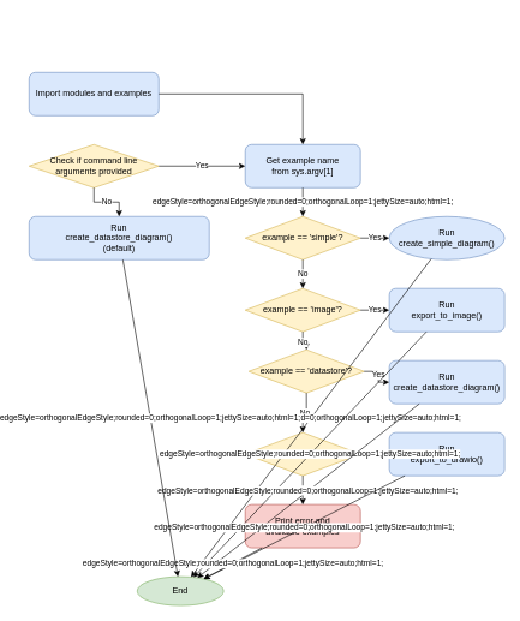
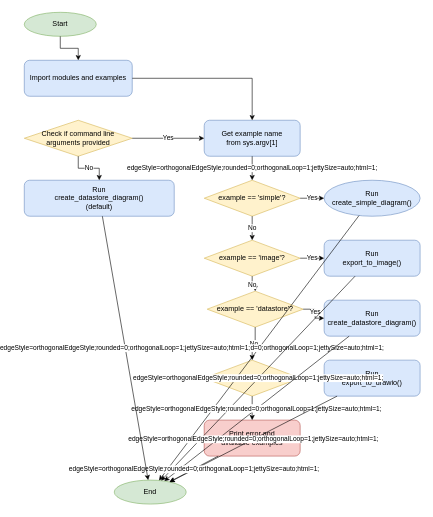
  <mxCell id="0" />
  <mxCell id="1" parent="0" />
+ <mxCell id="2" value="Start" style="ellipse;whiteSpace=wrap;html=1;fillColor=#d5e8d4;strokeColor=#82b366;" parent="1" vertex="1"><mxGeometry x="20" y="20" width="120" height="40" as="geometry" /></mxCell>
  <mxCell id="3" value="Import modules and examples" style="rounded=1;whiteSpace=wrap;html=1;fillColor=#dae8fc;strokeColor=#6c8ebf;" parent="1" vertex="1"><mxGeometry x="20" y="100" width="180" height="60" as="geometry" /></mxCell>
  <mxCell id="4" value="Check if command line&#10;arguments provided" style="rhombus;whiteSpace=wrap;html=1;fillColor=#fff2cc;strokeColor=#d6b656;" parent="1" vertex="1"><mxGeometry x="20" y="200" width="180" height="60" as="geometry" /></mxCell>
  <mxCell id="5" value="Get example name&#10;from sys.argv[1]" style="rounded=1;whiteSpace=wrap;html=1;fillColor=#dae8fc;strokeColor=#6c8ebf;" parent="1" vertex="1"><mxGeometry x="320" y="200" width="160" height="60" as="geometry" /></mxCell>
  <mxCell id="6" value="example == 'simple'?" style="rhombus;whiteSpace=wrap;html=1;fillColor=#fff2cc;strokeColor=#d6b656;" parent="1" vertex="1"><mxGeometry x="320" y="300" width="160" height="60" as="geometry" /></mxCell>
  <mxCell id="7" value="Run&#10;create_simple_diagram()" style="ellipse;whiteSpace=wrap;html=1;fillColor=#dae8fc;strokeColor=#6c8ebf;" parent="1" vertex="1"><mxGeometry x="520" y="300" width="160" height="60" as="geometry" /></mxCell>
  <mxCell id="8" value="example == 'image'?" style="rhombus;whiteSpace=wrap;html=1;fillColor=#fff2cc;strokeColor=#d6b656;" parent="1" vertex="1"><mxGeometry x="320" y="400" width="160" height="60" as="geometry" /></mxCell>
  <mxCell id="9" value="Run&#10;export_to_image()" style="rounded=1;whiteSpace=wrap;html=1;fillColor=#dae8fc;strokeColor=#6c8ebf;" parent="1" vertex="1"><mxGeometry x="520" y="400" width="160" height="60" as="geometry" /></mxCell>
  <mxCell id="10" value="example == 'datastore'?" style="rhombus;whiteSpace=wrap;html=1;fillColor=#fff2cc;strokeColor=#d6b656;" parent="1" vertex="1"><mxGeometry x="325" y="485" width="160" height="60" as="geometry" /></mxCell>
  <mxCell id="11" value="Run&#10;create_datastore_diagram()" style="rounded=1;whiteSpace=wrap;html=1;fillColor=#dae8fc;strokeColor=#6c8ebf;" parent="1" vertex="1"><mxGeometry x="520" y="500" width="160" height="60" as="geometry" /></mxCell>
  <mxCell id="12" value="example == 'drawio'?" style="rhombus;whiteSpace=wrap;html=1;fillColor=#fff2cc;strokeColor=#d6b656;" parent="1" vertex="1"><mxGeometry x="320" y="600" width="160" height="60" as="geometry" /></mxCell>
  <mxCell id="13" value="Run&#10;export_to_drawio()" style="rounded=1;whiteSpace=wrap;html=1;fillColor=#dae8fc;strokeColor=#6c8ebf;" parent="1" vertex="1"><mxGeometry x="520" y="600" width="160" height="60" as="geometry" /></mxCell>
  <mxCell id="14" value="Print error and&#10;available examples" style="rounded=1;whiteSpace=wrap;html=1;fillColor=#f8cecc;strokeColor=#b85450;" parent="1" vertex="1"><mxGeometry x="320" y="700" width="160" height="60" as="geometry" /></mxCell>
  <mxCell id="15" value="Run&#10;create_datastore_diagram()&#10;(default)" style="rounded=1;whiteSpace=wrap;html=1;fillColor=#dae8fc;strokeColor=#6c8ebf;" parent="1" vertex="1"><mxGeometry x="20" y="300" width="250" height="60" as="geometry" /></mxCell>
  <mxCell id="16" value="End" style="ellipse;whiteSpace=wrap;html=1;fillColor=#d5e8d4;strokeColor=#82b366;" parent="1" vertex="1"><mxGeometry x="170" y="800" width="120" height="40" as="geometry" /></mxCell>
+ <mxCell id="17" style="edgeStyle=orthogonalEdgeStyle;rounded=0;orthogonalLoop=1;jettySize=auto;html=1;" parent="1" source="2" target="3" edge="1"><mxGeometry relative="1" as="geometry" /></mxCell>
  <mxCell id="18" style="edgeStyle=orthogonalEdgeStyle;rounded=0;orthogonalLoop=1;jettySize=auto;html=1;" parent="1" source="3" target="5" edge="1"><mxGeometry relative="1" as="geometry" /></mxCell>
  <mxCell id="19" value="Yes" style="edgeStyle=orthogonalEdgeStyle;rounded=0;orthogonalLoop=1;jettySize=auto;html=1;align=center;verticalAlign=middle;" parent="1" source="4" target="5" edge="1"><mxGeometry relative="1" as="geometry" /></mxCell>
  <mxCell id="20" value="No" style="edgeStyle=orthogonalEdgeStyle;rounded=0;orthogonalLoop=1;jettySize=auto;html=1;align=center;verticalAlign=middle;" parent="1" source="4" target="15" edge="1"><mxGeometry relative="1" as="geometry" /></mxCell>
  <mxCell id="21" value="edgeStyle=orthogonalEdgeStyle;rounded=0;orthogonalLoop=1;jettySize=auto;html=1;" style="endArrow=classic;html=1;rounded=0;" parent="1" source="5" target="6" edge="1"><mxGeometry relative="1" as="geometry" /></mxCell>
  <mxCell id="22" value="Yes" style="edgeStyle=orthogonalEdgeStyle;rounded=0;orthogonalLoop=1;jettySize=auto;html=1;align=center;verticalAlign=middle;" parent="1" source="6" target="7" edge="1"><mxGeometry relative="1" as="geometry" /></mxCell>
  <mxCell id="23" value="No" style="edgeStyle=orthogonalEdgeStyle;rounded=0;orthogonalLoop=1;jettySize=auto;html=1;align=center;verticalAlign=middle;" parent="1" source="6" target="8" edge="1"><mxGeometry relative="1" as="geometry" /></mxCell>
  <mxCell id="24" value="Yes" style="edgeStyle=orthogonalEdgeStyle;rounded=0;orthogonalLoop=1;jettySize=auto;html=1;align=center;verticalAlign=middle;" parent="1" source="8" target="9" edge="1"><mxGeometry relative="1" as="geometry" /></mxCell>
  <mxCell id="25" value="No" style="edgeStyle=orthogonalEdgeStyle;rounded=0;orthogonalLoop=1;jettySize=auto;html=1;align=center;verticalAlign=middle;" parent="1" source="8" target="10" edge="1"><mxGeometry relative="1" as="geometry" /></mxCell>
  <mxCell id="26" value="Yes" style="edgeStyle=orthogonalEdgeStyle;rounded=0;orthogonalLoop=1;jettySize=auto;html=1;align=center;verticalAlign=middle;" parent="1" source="10" target="11" edge="1"><mxGeometry relative="1" as="geometry" /></mxCell>
  <mxCell id="27" value="No" style="edgeStyle=orthogonalEdgeStyle;rounded=0;orthogonalLoop=1;jettySize=auto;html=1;align=center;verticalAlign=middle;" parent="1" source="10" target="12" edge="1"><mxGeometry relative="1" as="geometry" /></mxCell>
  <mxCell id="28" value="Yes" style="edgeStyle=orthogonalEdgeStyle;rounded=0;orthogonalLoop=1;jettySize=auto;html=1;align=center;verticalAlign=middle;" parent="1" source="12" target="13" edge="1"><mxGeometry relative="1" as="geometry" /></mxCell>
  <mxCell id="29" value="No" style="edgeStyle=orthogonalEdgeStyle;rounded=0;orthogonalLoop=1;jettySize=auto;html=1;align=center;verticalAlign=middle;" parent="1" source="12" target="14" edge="1"><mxGeometry relative="1" as="geometry" /></mxCell>
  <mxCell id="30" value="edgeStyle=orthogonalEdgeStyle;rounded=0;orthogonalLoop=1;jettySize=auto;html=1;" style="endArrow=classic;html=1;rounded=0;" parent="1" source="7" target="16" edge="1"><mxGeometry relative="1" as="geometry" /></mxCell>
  <mxCell id="31" value="edgeStyle=orthogonalEdgeStyle;rounded=0;orthogonalLoop=1;jettySize=auto;html=1;" style="endArrow=classic;html=1;rounded=0;" parent="1" source="9" target="16" edge="1"><mxGeometry relative="1" as="geometry" /></mxCell>
  <mxCell id="32" value="edgeStyle=orthogonalEdgeStyle;rounded=0;orthogonalLoop=1;jettySize=auto;html=1;" style="endArrow=classic;html=1;rounded=0;" parent="1" source="11" target="16" edge="1"><mxGeometry relative="1" as="geometry" /></mxCell>
  <mxCell id="33" value="edgeStyle=orthogonalEdgeStyle;rounded=0;orthogonalLoop=1;jettySize=auto;html=1;" style="endArrow=classic;html=1;rounded=0;" parent="1" source="13" target="16" edge="1"><mxGeometry relative="1" as="geometry" /></mxCell>
  <mxCell id="34" value="edgeStyle=orthogonalEdgeStyle;rounded=0;orthogonalLoop=1;jettySize=auto;html=1;" style="endArrow=classic;html=1;rounded=0;" parent="1" source="14" target="16" edge="1"><mxGeometry relative="1" as="geometry" /></mxCell>
  <mxCell id="35" value="edgeStyle=orthogonalEdgeStyle;rounded=0;orthogonalLoop=1;jettySize=auto;html=1;" style="endArrow=classic;html=1;rounded=0;" parent="1" source="15" target="16" edge="1"><mxGeometry relative="1" as="geometry" /></mxCell>
